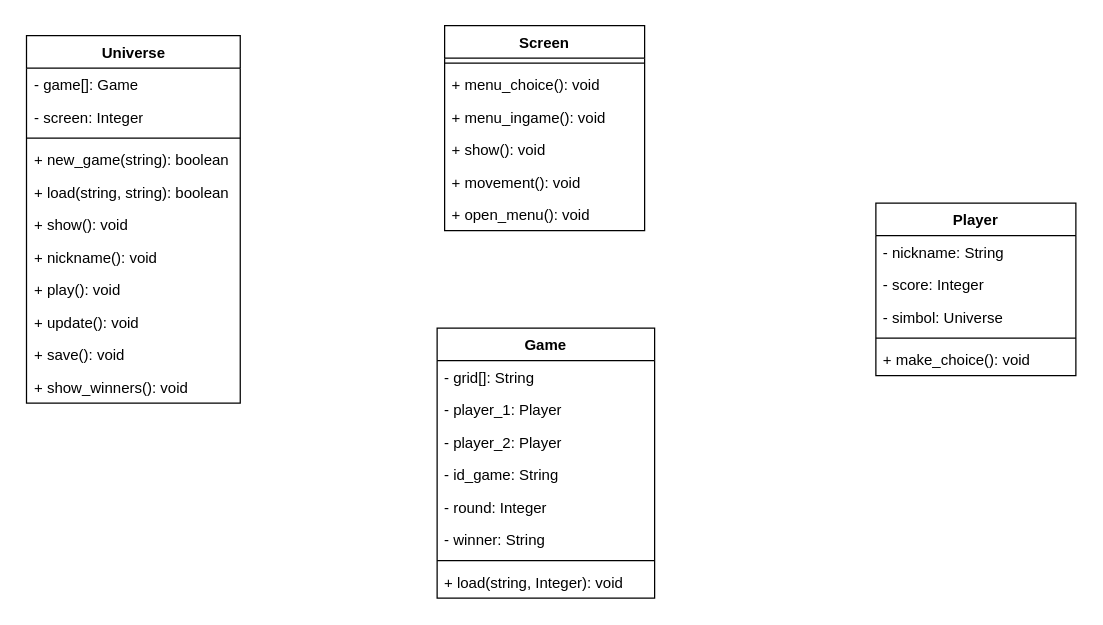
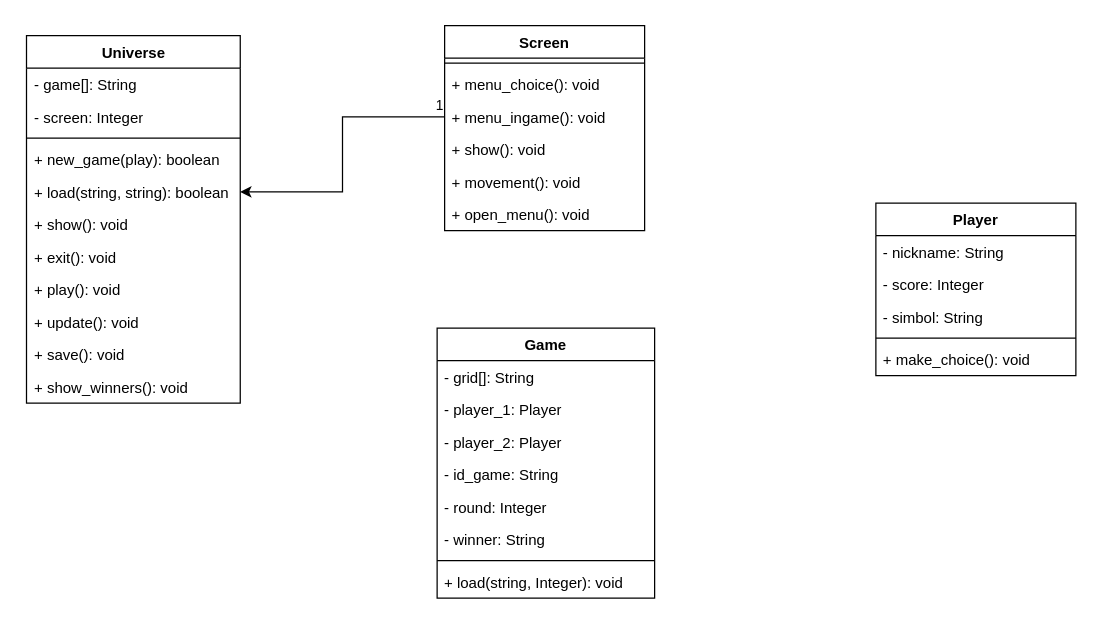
  <mxCell id="0" />
  <mxCell id="1" parent="0" />
  <mxCell id="2" value="Screen" style="swimlane;fontStyle=1;align=center;verticalAlign=top;childLayout=stackLayout;horizontal=1;startSize=26;horizontalStack=0;resizeParent=1;resizeParentMax=0;resizeLast=0;collapsible=1;marginBottom=0;whiteSpace=wrap;html=1;" vertex="1" parent="1"><mxGeometry x="355" y="20" width="160" height="164" as="geometry" /></mxCell>
  <mxCell id="3" value="" style="line;strokeWidth=1;fillColor=none;align=left;verticalAlign=middle;spacingTop=-1;spacingLeft=3;spacingRight=3;rotatable=0;labelPosition=right;points=[];portConstraint=eastwest;strokeColor=inherit;" vertex="1" parent="2"><mxGeometry y="26" width="160" height="8" as="geometry" /></mxCell>
  <mxCell id="4" value="+ menu_choice(): void" style="text;strokeColor=none;fillColor=none;align=left;verticalAlign=top;spacingLeft=4;spacingRight=4;overflow=hidden;rotatable=0;points=[[0,0.5],[1,0.5]];portConstraint=eastwest;whiteSpace=wrap;html=1;" vertex="1" parent="2"><mxGeometry y="34" width="160" height="26" as="geometry" /></mxCell>
  <mxCell id="5" value="+ menu_ingame(): void" style="text;strokeColor=none;fillColor=none;align=left;verticalAlign=top;spacingLeft=4;spacingRight=4;overflow=hidden;rotatable=0;points=[[0,0.5],[1,0.5]];portConstraint=eastwest;whiteSpace=wrap;html=1;" vertex="1" parent="2"><mxGeometry y="60" width="160" height="26" as="geometry" /></mxCell>
  <mxCell id="6" value="+ show(): void" style="text;strokeColor=none;fillColor=none;align=left;verticalAlign=top;spacingLeft=4;spacingRight=4;overflow=hidden;rotatable=0;points=[[0,0.5],[1,0.5]];portConstraint=eastwest;whiteSpace=wrap;html=1;" vertex="1" parent="2"><mxGeometry y="86" width="160" height="26" as="geometry" /></mxCell>
  <mxCell id="7" value="+ movement(): void" style="text;strokeColor=none;fillColor=none;align=left;verticalAlign=top;spacingLeft=4;spacingRight=4;overflow=hidden;rotatable=0;points=[[0,0.5],[1,0.5]];portConstraint=eastwest;whiteSpace=wrap;html=1;" vertex="1" parent="2"><mxGeometry y="112" width="160" height="26" as="geometry" /></mxCell>
  <mxCell id="8" value="+ open_menu(): void" style="text;strokeColor=none;fillColor=none;align=left;verticalAlign=top;spacingLeft=4;spacingRight=4;overflow=hidden;rotatable=0;points=[[0,0.5],[1,0.5]];portConstraint=eastwest;whiteSpace=wrap;html=1;" vertex="1" parent="2"><mxGeometry y="138" width="160" height="26" as="geometry" /></mxCell>
  <mxCell id="9" value="Universe" style="swimlane;fontStyle=1;align=center;verticalAlign=top;childLayout=stackLayout;horizontal=1;startSize=26;horizontalStack=0;resizeParent=1;resizeParentMax=0;resizeLast=0;collapsible=1;marginBottom=0;whiteSpace=wrap;html=1;" vertex="1" parent="1"><mxGeometry x="20.5" y="28" width="171" height="294" as="geometry" /></mxCell>
- <mxCell id="10" value="- game[]: Game" style="text;strokeColor=none;fillColor=none;align=left;verticalAlign=top;spacingLeft=4;spacingRight=4;overflow=hidden;rotatable=0;points=[[0,0.5],[1,0.5]];portConstraint=eastwest;whiteSpace=wrap;html=1;" vertex="1" parent="9"><mxGeometry y="26" width="171" height="26" as="geometry" /></mxCell>
+ <mxCell id="10" value="- game[]: String" style="text;strokeColor=none;fillColor=none;align=left;verticalAlign=top;spacingLeft=4;spacingRight=4;overflow=hidden;rotatable=0;points=[[0,0.5],[1,0.5]];portConstraint=eastwest;whiteSpace=wrap;html=1;" vertex="1" parent="9"><mxGeometry y="26" width="171" height="26" as="geometry" /></mxCell>
  <mxCell id="11" value="- screen: Integer" style="text;strokeColor=none;fillColor=none;align=left;verticalAlign=top;spacingLeft=4;spacingRight=4;overflow=hidden;rotatable=0;points=[[0,0.5],[1,0.5]];portConstraint=eastwest;whiteSpace=wrap;html=1;" vertex="1" parent="9"><mxGeometry y="52" width="171" height="26" as="geometry" /></mxCell>
  <mxCell id="12" value="" style="line;strokeWidth=1;fillColor=none;align=left;verticalAlign=middle;spacingTop=-1;spacingLeft=3;spacingRight=3;rotatable=0;labelPosition=right;points=[];portConstraint=eastwest;strokeColor=inherit;" vertex="1" parent="9"><mxGeometry y="78" width="171" height="8" as="geometry" /></mxCell>
- <mxCell id="13" value="+ new_game(string): boolean" style="text;strokeColor=none;fillColor=none;align=left;verticalAlign=top;spacingLeft=4;spacingRight=4;overflow=hidden;rotatable=0;points=[[0,0.5],[1,0.5]];portConstraint=eastwest;whiteSpace=wrap;html=1;" vertex="1" parent="9"><mxGeometry y="86" width="171" height="26" as="geometry" /></mxCell>
+ <mxCell id="13" value="+ new_game(play): boolean" style="text;strokeColor=none;fillColor=none;align=left;verticalAlign=top;spacingLeft=4;spacingRight=4;overflow=hidden;rotatable=0;points=[[0,0.5],[1,0.5]];portConstraint=eastwest;whiteSpace=wrap;html=1;" vertex="1" parent="9"><mxGeometry y="86" width="171" height="26" as="geometry" /></mxCell>
  <mxCell id="14" value="+ load(string, string): boolean" style="text;strokeColor=none;fillColor=none;align=left;verticalAlign=top;spacingLeft=4;spacingRight=4;overflow=hidden;rotatable=0;points=[[0,0.5],[1,0.5]];portConstraint=eastwest;whiteSpace=wrap;html=1;" vertex="1" parent="9"><mxGeometry y="112" width="171" height="26" as="geometry" /></mxCell>
  <mxCell id="15" value="+ show(): void" style="text;strokeColor=none;fillColor=none;align=left;verticalAlign=top;spacingLeft=4;spacingRight=4;overflow=hidden;rotatable=0;points=[[0,0.5],[1,0.5]];portConstraint=eastwest;whiteSpace=wrap;html=1;" vertex="1" parent="9"><mxGeometry y="138" width="171" height="26" as="geometry" /></mxCell>
- <mxCell id="16" value="+ nickname(): void" style="text;strokeColor=none;fillColor=none;align=left;verticalAlign=top;spacingLeft=4;spacingRight=4;overflow=hidden;rotatable=0;points=[[0,0.5],[1,0.5]];portConstraint=eastwest;whiteSpace=wrap;html=1;" vertex="1" parent="9"><mxGeometry y="164" width="171" height="26" as="geometry" /></mxCell>
+ <mxCell id="16" value="+ exit(): void" style="text;strokeColor=none;fillColor=none;align=left;verticalAlign=top;spacingLeft=4;spacingRight=4;overflow=hidden;rotatable=0;points=[[0,0.5],[1,0.5]];portConstraint=eastwest;whiteSpace=wrap;html=1;" vertex="1" parent="9"><mxGeometry y="164" width="171" height="26" as="geometry" /></mxCell>
  <mxCell id="17" value="+ play(): void" style="text;strokeColor=none;fillColor=none;align=left;verticalAlign=top;spacingLeft=4;spacingRight=4;overflow=hidden;rotatable=0;points=[[0,0.5],[1,0.5]];portConstraint=eastwest;whiteSpace=wrap;html=1;" vertex="1" parent="9"><mxGeometry y="190" width="171" height="26" as="geometry" /></mxCell>
  <mxCell id="18" value="+ update(): void" style="text;strokeColor=none;fillColor=none;align=left;verticalAlign=top;spacingLeft=4;spacingRight=4;overflow=hidden;rotatable=0;points=[[0,0.5],[1,0.5]];portConstraint=eastwest;whiteSpace=wrap;html=1;" vertex="1" parent="9"><mxGeometry y="216" width="171" height="26" as="geometry" /></mxCell>
  <mxCell id="19" value="+ save(): void" style="text;strokeColor=none;fillColor=none;align=left;verticalAlign=top;spacingLeft=4;spacingRight=4;overflow=hidden;rotatable=0;points=[[0,0.5],[1,0.5]];portConstraint=eastwest;whiteSpace=wrap;html=1;" vertex="1" parent="9"><mxGeometry y="242" width="171" height="26" as="geometry" /></mxCell>
  <mxCell id="20" value="+ show_winners(): void" style="text;strokeColor=none;fillColor=none;align=left;verticalAlign=top;spacingLeft=4;spacingRight=4;overflow=hidden;rotatable=0;points=[[0,0.5],[1,0.5]];portConstraint=eastwest;whiteSpace=wrap;html=1;" vertex="1" parent="9"><mxGeometry y="268" width="171" height="26" as="geometry" /></mxCell>
  <mxCell id="21" value="Player" style="swimlane;fontStyle=1;align=center;verticalAlign=top;childLayout=stackLayout;horizontal=1;startSize=26;horizontalStack=0;resizeParent=1;resizeParentMax=0;resizeLast=0;collapsible=1;marginBottom=0;whiteSpace=wrap;html=1;" vertex="1" parent="1"><mxGeometry x="700" y="162" width="160" height="138" as="geometry" /></mxCell>
  <mxCell id="22" value="- nickname: String" style="text;strokeColor=none;fillColor=none;align=left;verticalAlign=top;spacingLeft=4;spacingRight=4;overflow=hidden;rotatable=0;points=[[0,0.5],[1,0.5]];portConstraint=eastwest;whiteSpace=wrap;html=1;" vertex="1" parent="21"><mxGeometry y="26" width="160" height="26" as="geometry" /></mxCell>
  <mxCell id="23" value="- score: Integer" style="text;strokeColor=none;fillColor=none;align=left;verticalAlign=top;spacingLeft=4;spacingRight=4;overflow=hidden;rotatable=0;points=[[0,0.5],[1,0.5]];portConstraint=eastwest;whiteSpace=wrap;html=1;" vertex="1" parent="21"><mxGeometry y="52" width="160" height="26" as="geometry" /></mxCell>
- <mxCell id="24" value="- simbol: Universe" style="text;strokeColor=none;fillColor=none;align=left;verticalAlign=top;spacingLeft=4;spacingRight=4;overflow=hidden;rotatable=0;points=[[0,0.5],[1,0.5]];portConstraint=eastwest;whiteSpace=wrap;html=1;" vertex="1" parent="21"><mxGeometry y="78" width="160" height="26" as="geometry" /></mxCell>
+ <mxCell id="24" value="- simbol: String" style="text;strokeColor=none;fillColor=none;align=left;verticalAlign=top;spacingLeft=4;spacingRight=4;overflow=hidden;rotatable=0;points=[[0,0.5],[1,0.5]];portConstraint=eastwest;whiteSpace=wrap;html=1;" vertex="1" parent="21"><mxGeometry y="78" width="160" height="26" as="geometry" /></mxCell>
  <mxCell id="25" value="" style="line;strokeWidth=1;fillColor=none;align=left;verticalAlign=middle;spacingTop=-1;spacingLeft=3;spacingRight=3;rotatable=0;labelPosition=right;points=[];portConstraint=eastwest;strokeColor=inherit;" vertex="1" parent="21"><mxGeometry y="104" width="160" height="8" as="geometry" /></mxCell>
  <mxCell id="26" value="+ make_choice(): void" style="text;strokeColor=none;fillColor=none;align=left;verticalAlign=top;spacingLeft=4;spacingRight=4;overflow=hidden;rotatable=0;points=[[0,0.5],[1,0.5]];portConstraint=eastwest;whiteSpace=wrap;html=1;" vertex="1" parent="21"><mxGeometry y="112" width="160" height="26" as="geometry" /></mxCell>
  <mxCell id="27" value="Game" style="swimlane;fontStyle=1;align=center;verticalAlign=top;childLayout=stackLayout;horizontal=1;startSize=26;horizontalStack=0;resizeParent=1;resizeParentMax=0;resizeLast=0;collapsible=1;marginBottom=0;whiteSpace=wrap;html=1;" vertex="1" parent="1"><mxGeometry x="349" y="262" width="174" height="216" as="geometry" /></mxCell>
  <mxCell id="28" value="- grid[]: String" style="text;strokeColor=none;fillColor=none;align=left;verticalAlign=top;spacingLeft=4;spacingRight=4;overflow=hidden;rotatable=0;points=[[0,0.5],[1,0.5]];portConstraint=eastwest;whiteSpace=wrap;html=1;" vertex="1" parent="27"><mxGeometry y="26" width="174" height="26" as="geometry" /></mxCell>
  <mxCell id="29" value="- player_1: Player" style="text;strokeColor=none;fillColor=none;align=left;verticalAlign=top;spacingLeft=4;spacingRight=4;overflow=hidden;rotatable=0;points=[[0,0.5],[1,0.5]];portConstraint=eastwest;whiteSpace=wrap;html=1;" vertex="1" parent="27"><mxGeometry y="52" width="174" height="26" as="geometry" /></mxCell>
  <mxCell id="30" value="- player_2: Player" style="text;strokeColor=none;fillColor=none;align=left;verticalAlign=top;spacingLeft=4;spacingRight=4;overflow=hidden;rotatable=0;points=[[0,0.5],[1,0.5]];portConstraint=eastwest;whiteSpace=wrap;html=1;" vertex="1" parent="27"><mxGeometry y="78" width="174" height="26" as="geometry" /></mxCell>
  <mxCell id="31" value="- id_game: String" style="text;strokeColor=none;fillColor=none;align=left;verticalAlign=top;spacingLeft=4;spacingRight=4;overflow=hidden;rotatable=0;points=[[0,0.5],[1,0.5]];portConstraint=eastwest;whiteSpace=wrap;html=1;" vertex="1" parent="27"><mxGeometry y="104" width="174" height="26" as="geometry" /></mxCell>
  <mxCell id="32" value="- round: Integer" style="text;strokeColor=none;fillColor=none;align=left;verticalAlign=top;spacingLeft=4;spacingRight=4;overflow=hidden;rotatable=0;points=[[0,0.5],[1,0.5]];portConstraint=eastwest;whiteSpace=wrap;html=1;" vertex="1" parent="27"><mxGeometry y="130" width="174" height="26" as="geometry" /></mxCell>
  <mxCell id="33" value="- winner: String" style="text;strokeColor=none;fillColor=none;align=left;verticalAlign=top;spacingLeft=4;spacingRight=4;overflow=hidden;rotatable=0;points=[[0,0.5],[1,0.5]];portConstraint=eastwest;whiteSpace=wrap;html=1;" vertex="1" parent="27"><mxGeometry y="156" width="174" height="26" as="geometry" /></mxCell>
  <mxCell id="34" value="" style="line;strokeWidth=1;fillColor=none;align=left;verticalAlign=middle;spacingTop=-1;spacingLeft=3;spacingRight=3;rotatable=0;labelPosition=right;points=[];portConstraint=eastwest;strokeColor=inherit;" vertex="1" parent="27"><mxGeometry y="182" width="174" height="8" as="geometry" /></mxCell>
  <mxCell id="35" value="+ load(string, Integer): void" style="text;strokeColor=none;fillColor=none;align=left;verticalAlign=top;spacingLeft=4;spacingRight=4;overflow=hidden;rotatable=0;points=[[0,0.5],[1,0.5]];portConstraint=eastwest;whiteSpace=wrap;html=1;" vertex="1" parent="27"><mxGeometry y="190" width="174" height="26" as="geometry" /></mxCell>
+ <mxCell id="36" style="edgeStyle=orthogonalEdgeStyle;rounded=0;orthogonalLoop=1;jettySize=auto;html=1;exitX=0;exitY=0.5;exitDx=0;exitDy=0;entryX=1;entryY=0.5;entryDx=0;entryDy=0;" edge="1" parent="1" source="5" target="14"><mxGeometry relative="1" as="geometry" /></mxCell>
+ <mxCell id="37" value="1" style="edgeLabel;html=1;align=center;verticalAlign=middle;resizable=0;points=[];" vertex="1" connectable="0" parent="36"><mxGeometry x="-0.924" y="-1" relative="1" as="geometry"><mxPoint x="3" y="-9" as="offset" /></mxGeometry></mxCell>
